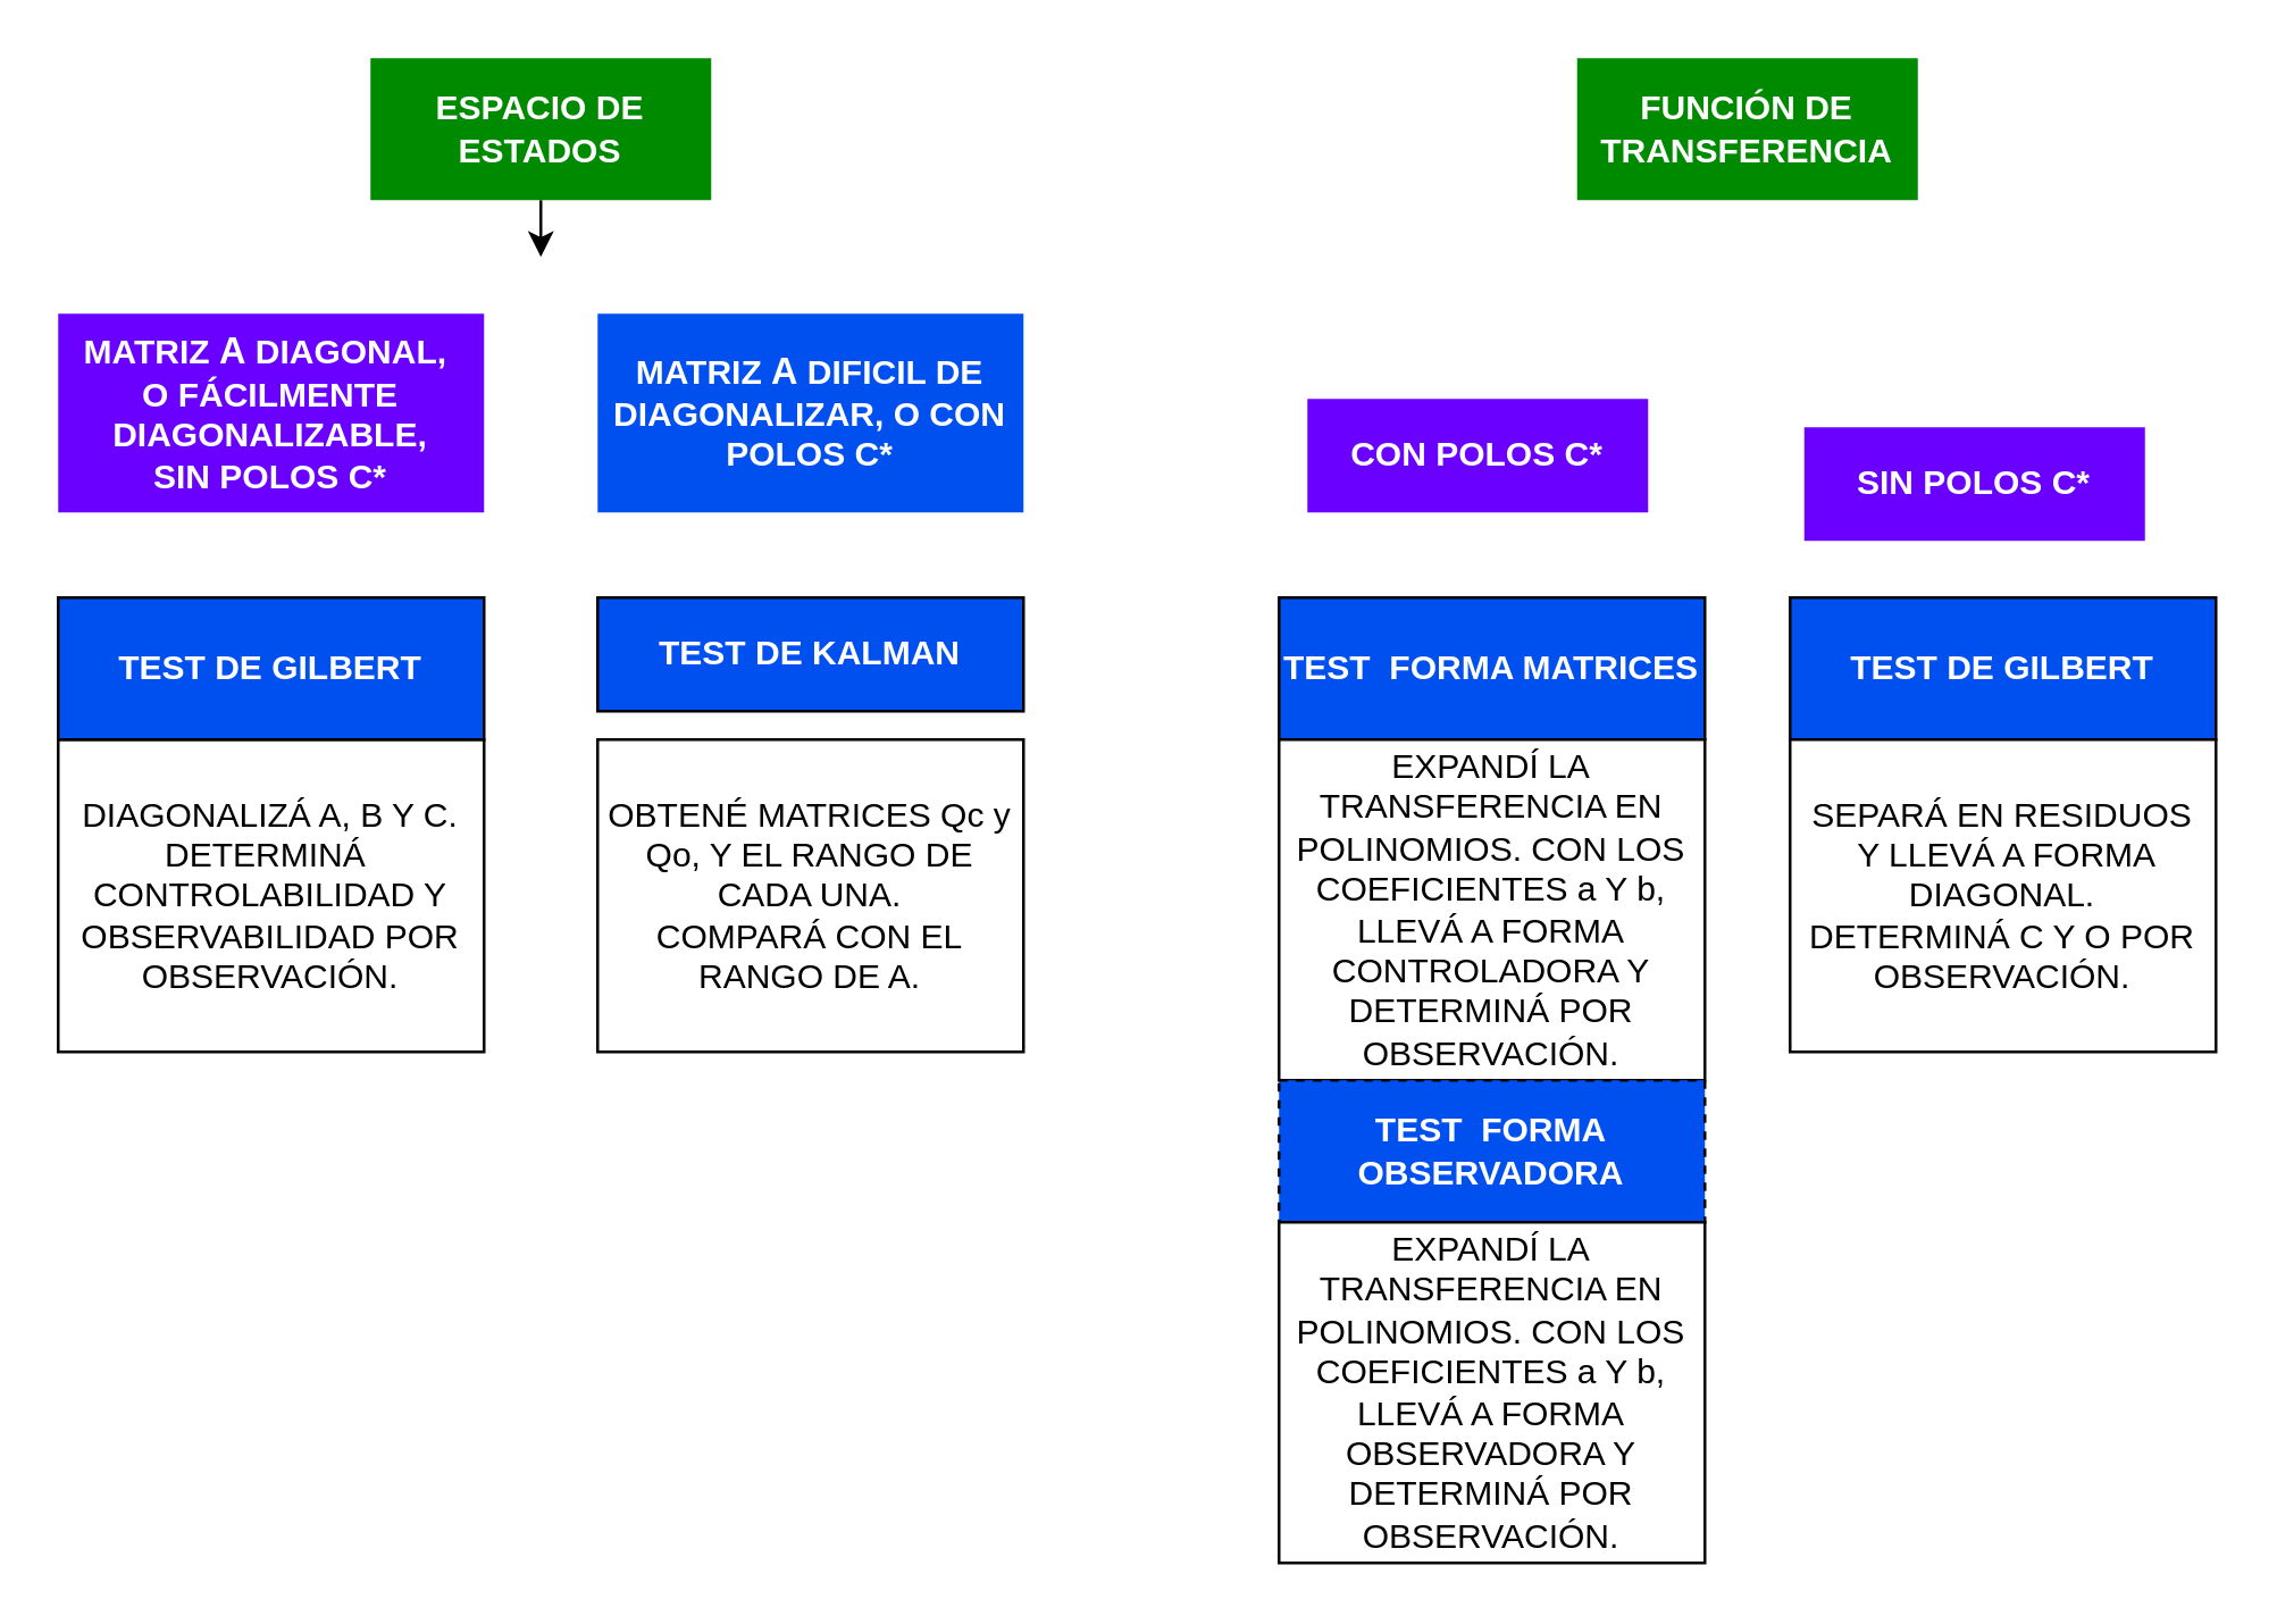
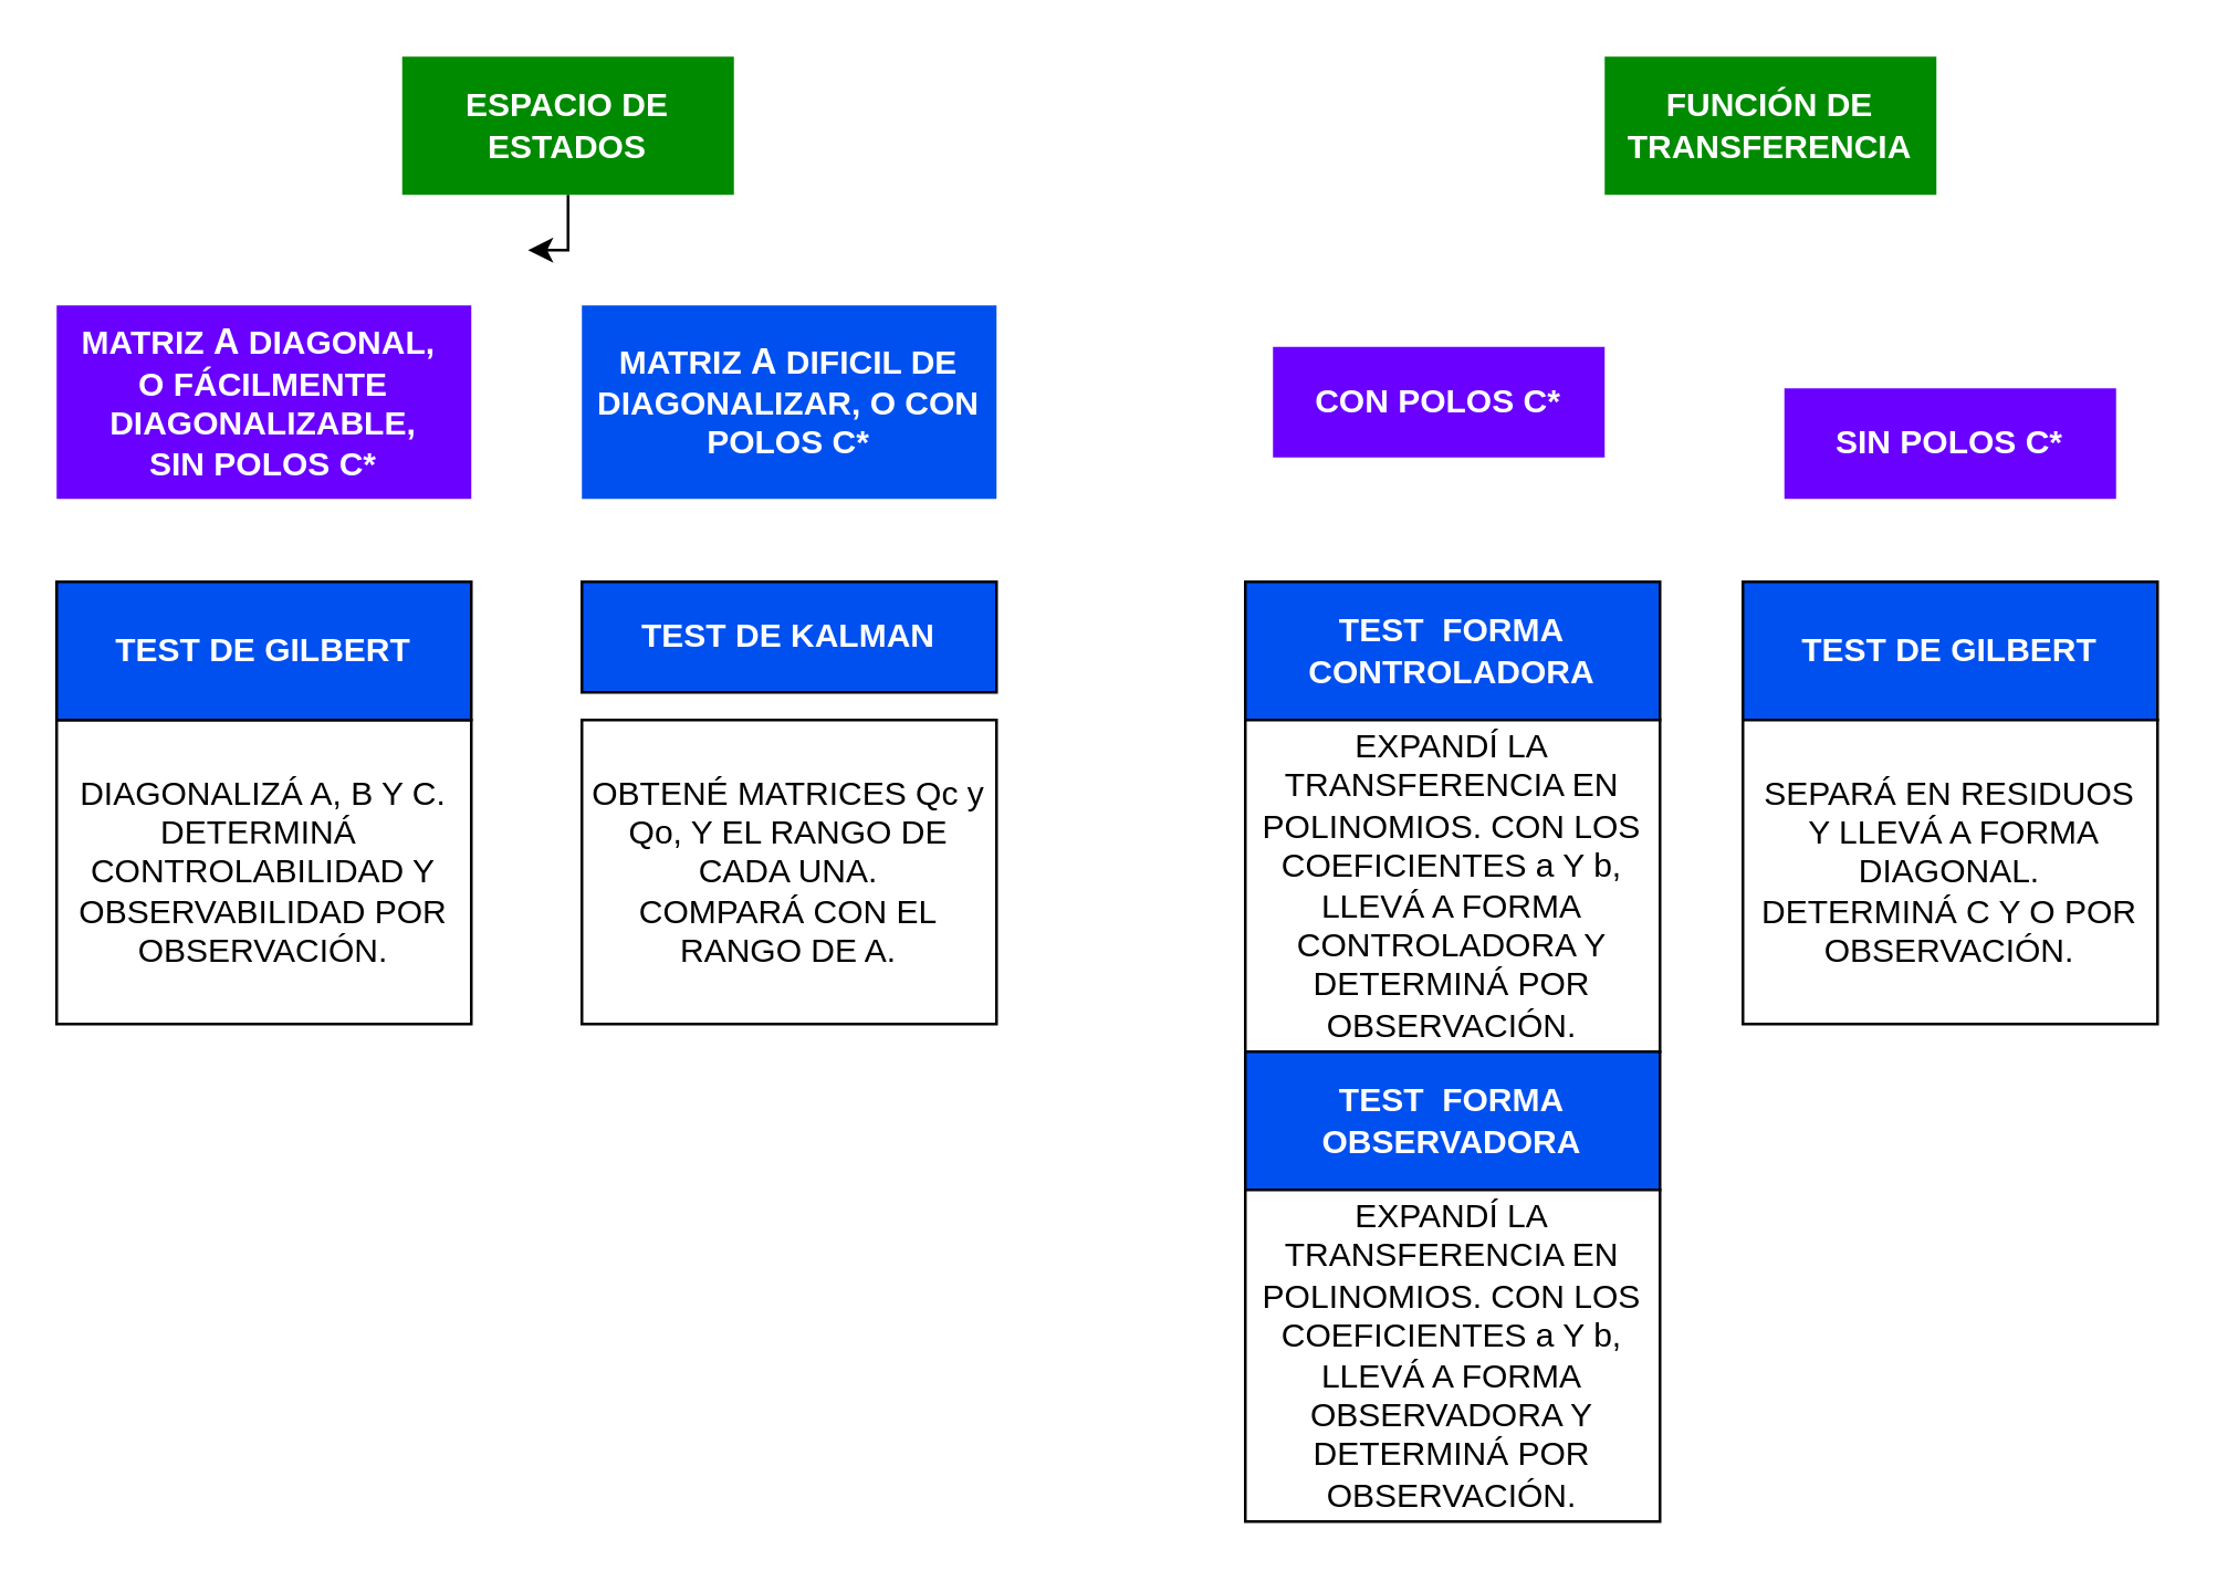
  <mxCell id="0" />
  <mxCell id="1" parent="0" />
  <mxCell id="2" value="DIAGONALIZÁ A, B Y C.&lt;div&gt;DETERMINÁ&amp;nbsp; CONTROLABILIDAD Y OBSERVABILIDAD POR OBSERVACIÓN.&lt;/div&gt;" style="whiteSpace=wrap;html=1;" vertex="1" parent="1"><mxGeometry x="20" y="260" width="150" height="110" as="geometry" /></mxCell>
  <mxCell id="3" value="&lt;b&gt;TEST DE GILBERT&lt;/b&gt;" style="whiteSpace=wrap;html=1;fillColor=#0050ef;fontColor=#ffffff;strokeColor=default;" vertex="1" parent="1"><mxGeometry x="20" y="210" width="150" height="50" as="geometry" /></mxCell>
  <mxCell id="4" style="edgeStyle=orthogonalEdgeStyle;rounded=0;orthogonalLoop=1;jettySize=auto;html=1;entryX=0.5;entryY=0;entryDx=0;entryDy=0;" edge="1" parent="1" source="5"><mxGeometry relative="1" as="geometry"><mxPoint x="190" y="90" as="targetPoint" /></mxGeometry></mxCell>
- <mxCell id="5" value="&lt;b&gt;ESPACIO DE ESTADOS&lt;/b&gt;" style="rounded=0;whiteSpace=wrap;html=1;fillColor=#008a00;fontColor=#ffffff;strokeColor=none;" vertex="1" parent="1"><mxGeometry x="130" y="20" width="120" height="50" as="geometry" /></mxCell>
+ <mxCell id="5" value="&lt;b&gt;ESPACIO DE ESTADOS&lt;/b&gt;" style="rounded=0;whiteSpace=wrap;html=1;fillColor=#008a00;fontColor=#ffffff;strokeColor=none;" vertex="1" parent="1"><mxGeometry x="145" y="20" width="120" height="50" as="geometry" /></mxCell>
  <mxCell id="6" value="OBTENÉ MATRICES Qc y Qo, Y EL RANGO DE CADA UNA.&lt;div&gt;COMPARÁ CON EL RANGO DE A.&lt;/div&gt;" style="whiteSpace=wrap;html=1;" vertex="1" parent="1"><mxGeometry x="210" y="260" width="150" height="110" as="geometry" /></mxCell>
  <mxCell id="7" value="&lt;b&gt;TEST DE KALMAN&lt;/b&gt;" style="whiteSpace=wrap;html=1;fillColor=#0050ef;fontColor=#ffffff;strokeColor=default;" vertex="1" parent="1"><mxGeometry x="210" y="210" width="150" height="40" as="geometry" /></mxCell>
  <mxCell id="8" value="&lt;b&gt;MATRIZ&amp;nbsp;&lt;font style=&quot;font-size: 13px;&quot;&gt;A&lt;/font&gt;&amp;nbsp;DIAGONAL,&amp;nbsp;&lt;/b&gt;&lt;div&gt;&lt;b&gt;O FÁCILMENTE DIAGONALIZABLE,&lt;/b&gt;&lt;/div&gt;&lt;div&gt;&lt;b&gt;SIN POLOS C*&lt;/b&gt;&lt;/div&gt;" style="rounded=0;whiteSpace=wrap;html=1;fillColor=#6a00ff;fontColor=#ffffff;strokeColor=none;" vertex="1" parent="1"><mxGeometry x="20" y="110" width="150" height="70" as="geometry" /></mxCell>
  <mxCell id="9" value="&lt;b&gt;MATRIZ&amp;nbsp;&lt;font style=&quot;font-size: 13px;&quot;&gt;A&lt;/font&gt;&amp;nbsp;DIFICIL DE DIAGONALIZAR, O CON POLOS C*&lt;br&gt;&lt;/b&gt;" style="rounded=0;whiteSpace=wrap;html=1;fillColor=#0050ef;fontColor=#ffffff;strokeColor=none;" vertex="1" parent="1"><mxGeometry x="210" y="110" width="150" height="70" as="geometry" /></mxCell>
- <mxCell id="10" value="&lt;b&gt;FUNCIÓN DE TRANSFERENCIA&lt;/b&gt;" style="rounded=0;whiteSpace=wrap;html=1;fillColor=#008a00;fontColor=#ffffff;strokeColor=none;" vertex="1" parent="1"><mxGeometry x="555" y="20" width="120" height="50" as="geometry" /></mxCell>
- <mxCell id="11" value="&lt;b&gt;TEST&amp;nbsp; FORMA MATRICES&lt;/b&gt;" style="whiteSpace=wrap;html=1;fillColor=#0050ef;fontColor=#ffffff;strokeColor=default;" vertex="1" parent="1"><mxGeometry x="450" y="210" width="150" height="50" as="geometry" /></mxCell>
+ <mxCell id="10" value="&lt;b&gt;FUNCIÓN DE TRANSFERENCIA&lt;/b&gt;" style="rounded=0;whiteSpace=wrap;html=1;fillColor=#008a00;fontColor=#ffffff;strokeColor=none;" vertex="1" parent="1"><mxGeometry x="580" y="20" width="120" height="50" as="geometry" /></mxCell>
+ <mxCell id="11" value="&lt;b&gt;TEST&amp;nbsp; FORMA CONTROLADORA&lt;/b&gt;" style="whiteSpace=wrap;html=1;fillColor=#0050ef;fontColor=#ffffff;strokeColor=default;" vertex="1" parent="1"><mxGeometry x="450" y="210" width="150" height="50" as="geometry" /></mxCell>
  <mxCell id="12" value="&lt;b&gt;TEST DE GILBERT&lt;/b&gt;" style="whiteSpace=wrap;html=1;fillColor=#0050ef;fontColor=#ffffff;strokeColor=default;" vertex="1" parent="1"><mxGeometry x="630" y="210" width="150" height="50" as="geometry" /></mxCell>
  <mxCell id="13" value="SEPARÁ EN RESIDUOS&lt;div&gt;&amp;nbsp;Y LLEVÁ A FORMA DIAGONAL.&lt;div&gt;DETERMINÁ C Y O POR OBSERVACIÓN.&lt;/div&gt;&lt;/div&gt;" style="whiteSpace=wrap;html=1;" vertex="1" parent="1"><mxGeometry x="630" y="260" width="150" height="110" as="geometry" /></mxCell>
- <mxCell id="14" value="&lt;div&gt;&lt;b&gt;SIN POLOS C*&lt;/b&gt;&lt;/div&gt;" style="rounded=0;whiteSpace=wrap;html=1;fillColor=#6a00ff;fontColor=#ffffff;strokeColor=none;" vertex="1" parent="1"><mxGeometry x="635" y="150" width="120" height="40" as="geometry" /></mxCell>
- <mxCell id="15" value="&lt;div&gt;&lt;b&gt;CON POLOS C*&lt;/b&gt;&lt;/div&gt;" style="rounded=0;whiteSpace=wrap;html=1;fillColor=#6a00ff;fontColor=#ffffff;strokeColor=none;" vertex="1" parent="1"><mxGeometry x="460" y="140" width="120" height="40" as="geometry" /></mxCell>
+ <mxCell id="14" value="&lt;div&gt;&lt;b&gt;SIN POLOS C*&lt;/b&gt;&lt;/div&gt;" style="rounded=0;whiteSpace=wrap;html=1;fillColor=#6a00ff;fontColor=#ffffff;strokeColor=none;" vertex="1" parent="1"><mxGeometry x="645" y="140" width="120" height="40" as="geometry" /></mxCell>
+ <mxCell id="15" value="&lt;div&gt;&lt;b&gt;CON POLOS C*&lt;/b&gt;&lt;/div&gt;" style="rounded=0;whiteSpace=wrap;html=1;fillColor=#6a00ff;fontColor=#ffffff;strokeColor=none;" vertex="1" parent="1"><mxGeometry x="460" y="125" width="120" height="40" as="geometry" /></mxCell>
  <mxCell id="16" value="EXPANDÍ LA TRANSFERENCIA EN POLINOMIOS. CON LOS COEFICIENTES a Y b, LLEVÁ A FORMA CONTROLADORA Y DETERMINÁ POR OBSERVACIÓN." style="whiteSpace=wrap;html=1;" vertex="1" parent="1"><mxGeometry x="450" y="260" width="150" height="120" as="geometry" /></mxCell>
- <mxCell id="17" value="&lt;b&gt;TEST&amp;nbsp; FORMA OBSERVADORA&lt;/b&gt;" style="whiteSpace=wrap;html=1;fillColor=#0050ef;fontColor=#ffffff;strokeColor=default;dashed=1;" vertex="1" parent="1"><mxGeometry x="450" y="380" width="150" height="50" as="geometry" /></mxCell>
+ <mxCell id="17" value="&lt;b&gt;TEST&amp;nbsp; FORMA OBSERVADORA&lt;/b&gt;" style="whiteSpace=wrap;html=1;fillColor=#0050ef;fontColor=#ffffff;strokeColor=default;" vertex="1" parent="1"><mxGeometry x="450" y="380" width="150" height="50" as="geometry" /></mxCell>
  <mxCell id="18" value="EXPANDÍ LA TRANSFERENCIA EN POLINOMIOS. CON LOS COEFICIENTES a Y b, LLEVÁ A FORMA OBSERVADORA Y DETERMINÁ POR OBSERVACIÓN." style="whiteSpace=wrap;html=1;" vertex="1" parent="1"><mxGeometry x="450" y="430" width="150" height="120" as="geometry" /></mxCell>
